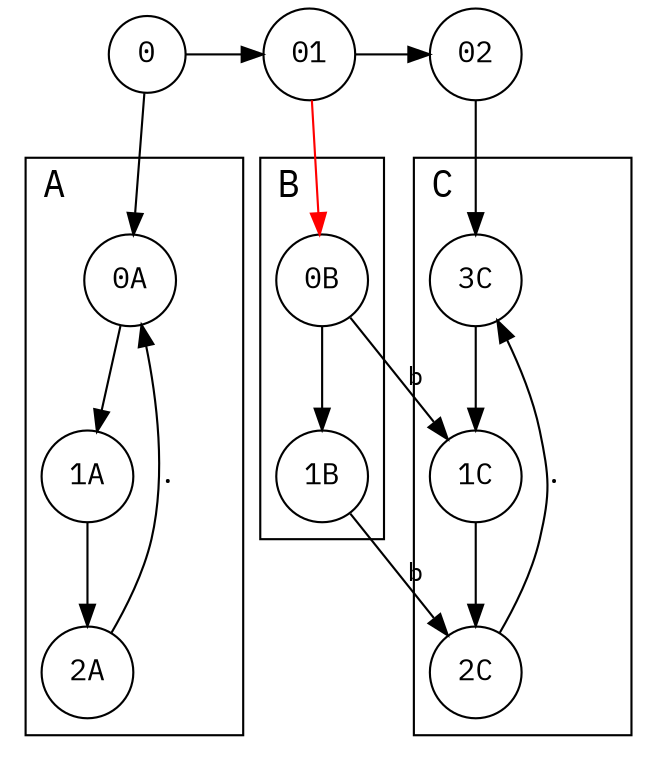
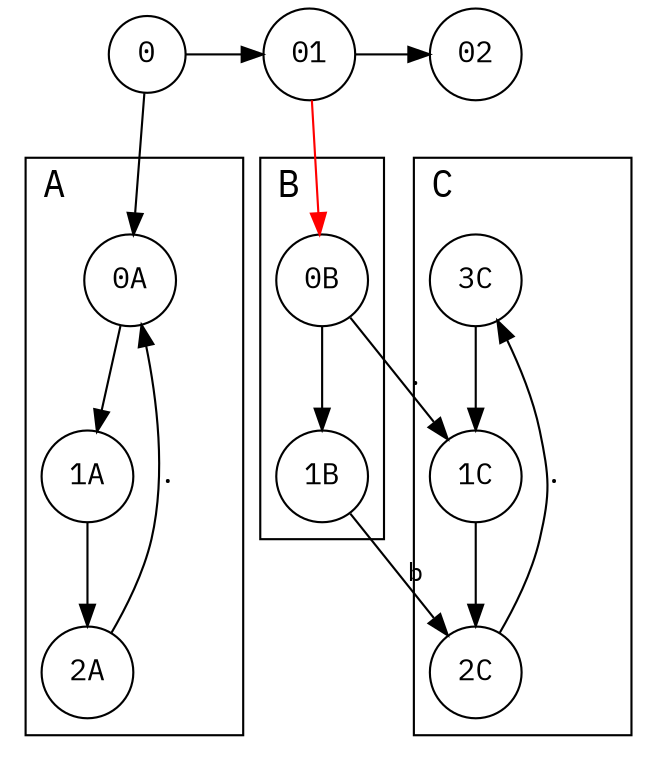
  digraph {
    fontname="IBM Plex Mono"
    fontsize=18
    labeljust=l
    rankdir=TB
    node [fontname="IBM Plex Mono" fontsize=14 shape=circle]
    edge [fontname="IBM Plex Mono" fontsize=12 style=solid]
    0 [style=solid]
    01 [style=solid]
    02 [style=solid]
    "0A"
    "1A"
    "2A"
    "0B"
    "1B"
    n9 [label="3C"]
    "1C"
    "2C"
    subgraph sub_1 {
      rank=same
      0
      01
      02
    }
    subgraph cluster_2 {
      label=A
      "0A"
      "1A"
      "2A"
    }
    subgraph cluster_3 {
      label=B
      "0B"
      "1B"
    }
    subgraph cluster_4 {
      label=C
      n9
      "1C"
      "2C"
    }
    0 -> 01
    0 -> "0A"
    01 -> 02
    01 -> "0B" [color=red]
-   02 -> n9
    "0A" -> "1A"
    "1A" -> "2A"
    "2A" -> "0A" [constraint=false label="."]
    "0B" -> "1B"
-   "0B" -> "1C" [constraint=false label=b]
+   "0B" -> "1C" [constraint=false label="."]
    "1B" -> "2C" [constraint=false label=b]
    n9 -> "1C"
    "1C" -> "2C"
    "2C" -> n9 [constraint=false label="."]
  }
